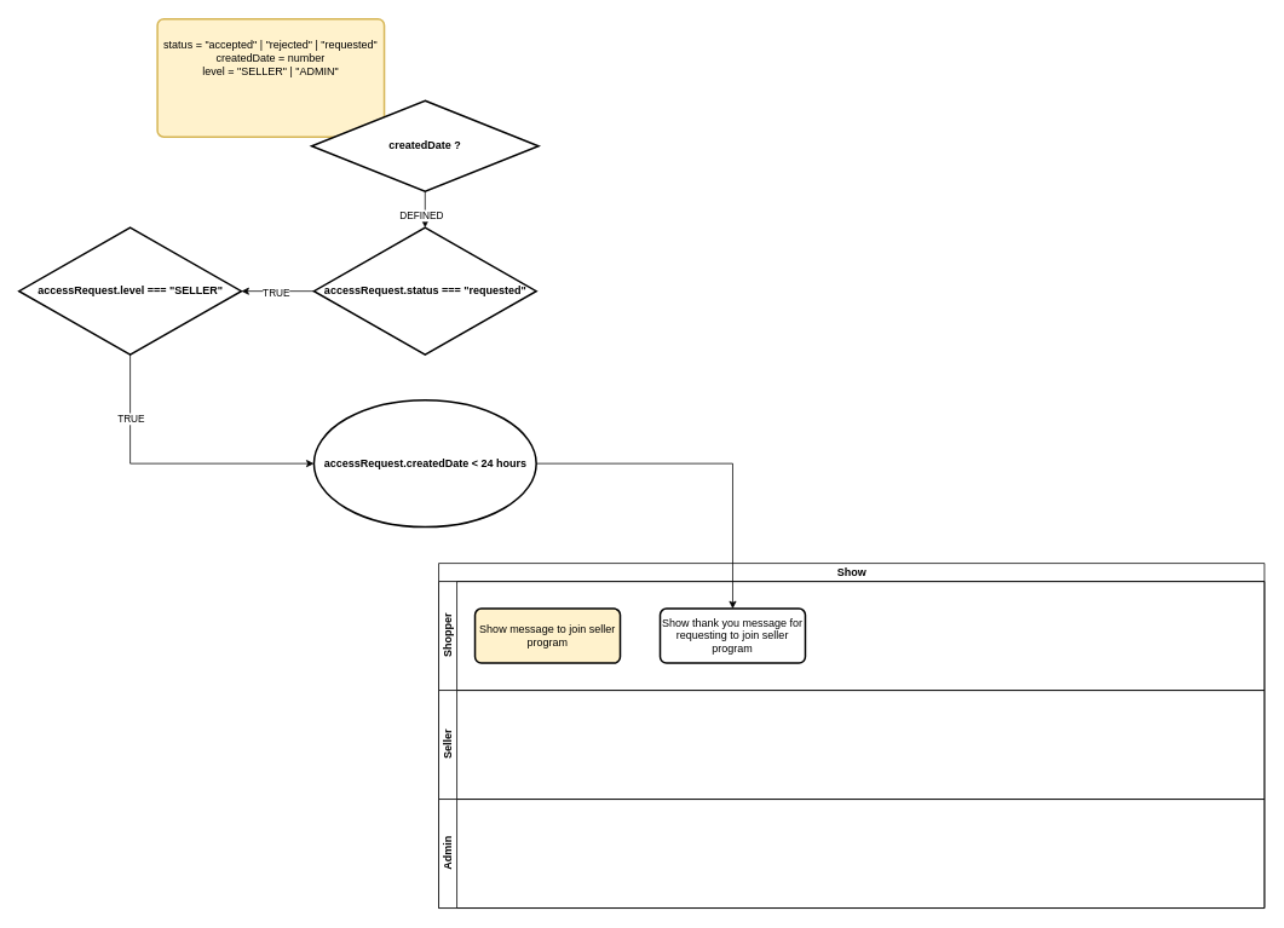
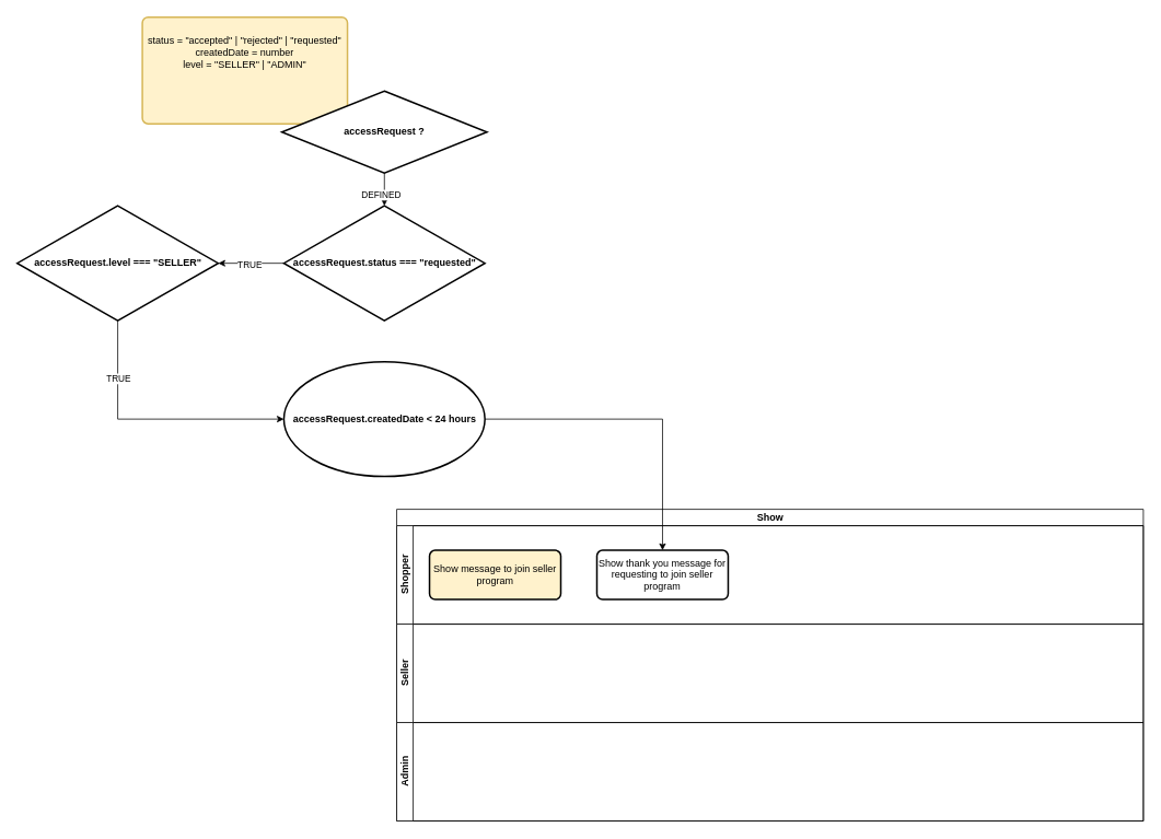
  <mxCell id="0" />
  <mxCell id="1" parent="0" />
  <mxCell id="2" value="status = &quot;accepted&quot; | &quot;rejected&quot; | &quot;requested&quot;&lt;br&gt;&lt;div&gt;createdDate = number&lt;br&gt;level = &quot;SELLER&quot; | &quot;ADMIN&quot;&lt;br&gt;&lt;br&gt;&lt;/div&gt;&lt;br&gt;&lt;div&gt;&lt;br&gt;&lt;/div&gt;" style="rounded=1;whiteSpace=wrap;html=1;absoluteArcSize=1;arcSize=14;strokeWidth=2;fillColor=#fff2cc;strokeColor=#d6b656;" vertex="1" parent="1"><mxGeometry x="173" y="20" width="250" height="130" as="geometry" /></mxCell>
  <mxCell id="3" value="Show" style="swimlane;childLayout=stackLayout;resizeParent=1;resizeParentMax=0;horizontal=1;startSize=20;horizontalStack=0;html=1;" vertex="1" parent="1"><mxGeometry x="483" y="620" width="910" height="380" as="geometry" /></mxCell>
  <mxCell id="4" value="Shopper" style="swimlane;startSize=20;horizontal=0;html=1;" vertex="1" parent="3"><mxGeometry y="20" width="910" height="120" as="geometry" /></mxCell>
  <mxCell id="5" value="Show message to join seller program" style="rounded=1;whiteSpace=wrap;html=1;absoluteArcSize=1;arcSize=14;strokeWidth=2;fillColor=#fff2cc;" vertex="1" parent="4"><mxGeometry x="40" y="30" width="160" height="60" as="geometry" /></mxCell>
  <mxCell id="6" value="Show thank you message for requesting to join seller program" style="rounded=1;whiteSpace=wrap;html=1;absoluteArcSize=1;arcSize=14;strokeWidth=2;" vertex="1" parent="4"><mxGeometry x="244" y="30" width="160" height="60" as="geometry" /></mxCell>
  <mxCell id="7" value="Seller" style="swimlane;startSize=20;horizontal=0;html=1;" vertex="1" parent="3"><mxGeometry y="140" width="910" height="120" as="geometry" /></mxCell>
  <mxCell id="8" value="Admin" style="swimlane;startSize=20;horizontal=0;html=1;" vertex="1" parent="3"><mxGeometry y="260" width="910" height="120" as="geometry" /></mxCell>
  <mxCell id="9" value="" style="edgeStyle=orthogonalEdgeStyle;rounded=0;orthogonalLoop=1;jettySize=auto;html=1;" edge="1" parent="1" source="11" target="14"><mxGeometry relative="1" as="geometry" /></mxCell>
  <mxCell id="10" value="DEFINED" style="edgeLabel;html=1;align=center;verticalAlign=middle;resizable=0;points=[];" vertex="1" connectable="0" parent="9"><mxGeometry x="0.28" y="3" relative="1" as="geometry"><mxPoint x="-8" as="offset" /></mxGeometry></mxCell>
- <mxCell id="11" value="createdDate ?" style="strokeWidth=2;html=1;shape=mxgraph.flowchart.decision;whiteSpace=wrap;fontStyle=1" vertex="1" parent="1"><mxGeometry x="343" y="110" width="250" height="100" as="geometry" /></mxCell>
+ <mxCell id="11" value="accessRequest ?" style="strokeWidth=2;html=1;shape=mxgraph.flowchart.decision;whiteSpace=wrap;fontStyle=1" vertex="1" parent="1"><mxGeometry x="343" y="110" width="250" height="100" as="geometry" /></mxCell>
  <mxCell id="12" value="" style="edgeStyle=orthogonalEdgeStyle;rounded=0;orthogonalLoop=1;jettySize=auto;html=1;" edge="1" parent="1" source="14" target="19"><mxGeometry relative="1" as="geometry" /></mxCell>
  <mxCell id="13" value="TRUE" style="edgeLabel;html=1;align=center;verticalAlign=middle;resizable=0;points=[];" vertex="1" connectable="0" parent="12"><mxGeometry x="0.054" y="4" relative="1" as="geometry"><mxPoint y="-3" as="offset" /></mxGeometry></mxCell>
  <mxCell id="14" value="accessRequest.status === &quot;requested&quot;" style="rhombus;whiteSpace=wrap;html=1;strokeWidth=2;fontStyle=1;" vertex="1" parent="1"><mxGeometry x="345.5" y="250" width="245" height="140" as="geometry" /></mxCell>
  <mxCell id="15" style="edgeStyle=orthogonalEdgeStyle;rounded=0;orthogonalLoop=1;jettySize=auto;html=1;jumpStyle=arc;jumpSize=20;" edge="1" parent="1" source="16" target="6"><mxGeometry relative="1" as="geometry" /></mxCell>
  <mxCell id="16" value="accessRequest.createdDate &amp;lt; 24 hours" style="ellipse;whiteSpace=wrap;html=1;strokeWidth=2;fontStyle=1;" vertex="1" parent="1"><mxGeometry x="345.5" y="440" width="245" height="140" as="geometry" /></mxCell>
  <mxCell id="17" style="edgeStyle=orthogonalEdgeStyle;rounded=0;orthogonalLoop=1;jettySize=auto;html=1;entryX=0;entryY=0.5;entryDx=0;entryDy=0;" edge="1" parent="1" source="19" target="16"><mxGeometry relative="1" as="geometry"><Array as="points"><mxPoint x="143" y="510" /></Array></mxGeometry></mxCell>
  <mxCell id="18" value="TRUE" style="edgeLabel;html=1;align=center;verticalAlign=middle;resizable=0;points=[];" vertex="1" connectable="0" parent="17"><mxGeometry x="-0.65" y="-2" relative="1" as="geometry"><mxPoint x="2" y="14" as="offset" /></mxGeometry></mxCell>
  <mxCell id="19" value="accessRequest.level === &quot;SELLER&quot;" style="rhombus;whiteSpace=wrap;html=1;strokeWidth=2;fontStyle=1;" vertex="1" parent="1"><mxGeometry x="20.5" y="250" width="245" height="140" as="geometry" /></mxCell>
